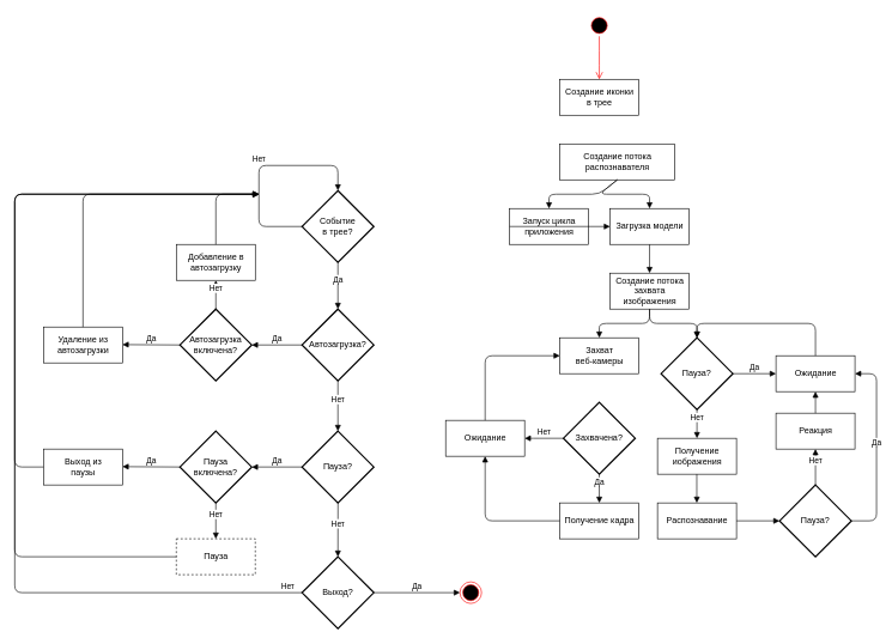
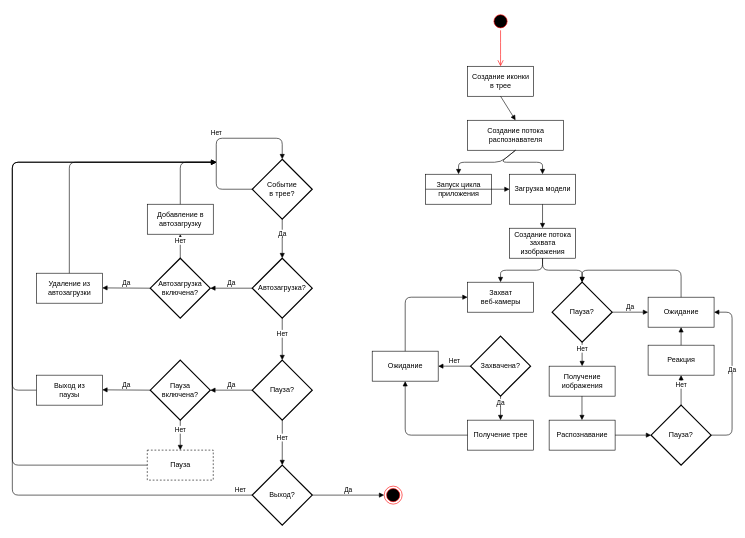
  <mxCell id="0" />
  <mxCell id="1" parent="0" />
  <mxCell id="2" value="" style="ellipse;html=1;shape=startState;fillColor=#000000;strokeColor=#ff0000;" parent="1" vertex="1"><mxGeometry x="819" y="20" width="30" height="30" as="geometry" /></mxCell>
  <mxCell id="3" value="" style="edgeStyle=orthogonalEdgeStyle;html=1;verticalAlign=bottom;endArrow=open;endSize=8;strokeColor=#ff0000;" parent="1" source="2" edge="1"><mxGeometry relative="1" as="geometry"><mxPoint x="834" y="110" as="targetPoint" /></mxGeometry></mxCell>
  <mxCell id="4" value="Создание иконки&lt;br&gt;в трее" style="html=1;" parent="1" vertex="1"><mxGeometry x="779" y="110" width="110" height="50" as="geometry" /></mxCell>
  <mxCell id="5" value="Создание потока&lt;br&gt;распознавателя" style="html=1;" parent="1" vertex="1"><mxGeometry x="779" y="200" width="160" height="50" as="geometry" /></mxCell>
+ <mxCell id="6" value="&lt;br&gt;" style="html=1;verticalAlign=bottom;endArrow=block;exitX=0.5;exitY=1;exitDx=0;exitDy=0;entryX=0.5;entryY=0;entryDx=0;entryDy=0;" parent="1" source="4" target="5" edge="1"><mxGeometry width="80" relative="1" as="geometry"><mxPoint x="834" y="180" as="sourcePoint" /><mxPoint x="914" y="180" as="targetPoint" /></mxGeometry></mxCell>
  <mxCell id="7" value="Запуск цикла&lt;br&gt;приложения" style="html=1;" parent="1" vertex="1"><mxGeometry x="709" y="290" width="110" height="50" as="geometry" /></mxCell>
  <mxCell id="8" value="Загрузка модели" style="html=1;" parent="1" vertex="1"><mxGeometry x="849" y="290" width="110" height="50" as="geometry" /></mxCell>
  <mxCell id="9" value="Создание потока&lt;br&gt;захвата&lt;br&gt;изображения" style="html=1;" parent="1" vertex="1"><mxGeometry x="849" y="380" width="110" height="50" as="geometry" /></mxCell>
  <mxCell id="10" value="Захват&lt;br&gt;веб-камеры" style="html=1;" parent="1" vertex="1"><mxGeometry x="779" y="470" width="110" height="50" as="geometry" /></mxCell>
  <mxCell id="11" value="Захвачена?" style="strokeWidth=2;html=1;shape=mxgraph.flowchart.decision;whiteSpace=wrap;" parent="1" vertex="1"><mxGeometry x="784" y="560" width="100" height="100" as="geometry" /></mxCell>
  <mxCell id="12" value="" style="html=1;verticalAlign=bottom;endArrow=block;entryX=0.5;entryY=0;entryDx=0;entryDy=0;exitX=0.5;exitY=1;exitDx=0;exitDy=0;" parent="1" source="5" target="7" edge="1"><mxGeometry width="80" relative="1" as="geometry"><mxPoint x="790" y="250" as="sourcePoint" /><mxPoint x="870" y="250" as="targetPoint" /><Array as="points"><mxPoint x="834" y="270" /><mxPoint x="764" y="270" /></Array></mxGeometry></mxCell>
  <mxCell id="13" value="" style="html=1;verticalAlign=bottom;endArrow=block;entryX=0.5;entryY=0;entryDx=0;entryDy=0;exitX=0.5;exitY=1;exitDx=0;exitDy=0;" parent="1" source="5" target="8" edge="1"><mxGeometry width="80" relative="1" as="geometry"><mxPoint x="844" y="260" as="sourcePoint" /><mxPoint x="774" y="300" as="targetPoint" /><Array as="points"><mxPoint x="834" y="270" /><mxPoint x="904" y="270" /></Array></mxGeometry></mxCell>
  <mxCell id="14" value="" style="html=1;verticalAlign=bottom;endArrow=block;exitX=0.5;exitY=1;exitDx=0;exitDy=0;entryX=0.5;entryY=0;entryDx=0;entryDy=0;" parent="1" source="8" target="9" edge="1"><mxGeometry width="80" relative="1" as="geometry"><mxPoint x="790" y="390" as="sourcePoint" /><mxPoint x="870" y="390" as="targetPoint" /></mxGeometry></mxCell>
  <mxCell id="15" value="" style="html=1;verticalAlign=bottom;endArrow=block;entryX=0.5;entryY=0;entryDx=0;entryDy=0;exitX=0.5;exitY=1;exitDx=0;exitDy=0;" parent="1" edge="1"><mxGeometry width="80" relative="1" as="geometry"><mxPoint x="904" y="430" as="sourcePoint" /><mxPoint x="834" y="470" as="targetPoint" /><Array as="points"><mxPoint x="904" y="450" /><mxPoint x="834" y="450" /></Array></mxGeometry></mxCell>
  <mxCell id="16" value="Нет" style="html=1;verticalAlign=bottom;endArrow=block;exitX=0;exitY=0.5;exitDx=0;exitDy=0;exitPerimeter=0;entryX=1;entryY=0.5;entryDx=0;entryDy=0;" parent="1" source="11" target="17" edge="1"><mxGeometry width="80" relative="1" as="geometry"><mxPoint x="790" y="540" as="sourcePoint" /><mxPoint x="740" y="490" as="targetPoint" /><Array as="points"><mxPoint x="740" y="610" /></Array></mxGeometry></mxCell>
  <mxCell id="17" value="Ожидание" style="html=1;" parent="1" vertex="1"><mxGeometry x="620" y="585" width="110" height="50" as="geometry" /></mxCell>
  <mxCell id="18" value="" style="html=1;verticalAlign=bottom;endArrow=block;exitX=0.5;exitY=0;exitDx=0;exitDy=0;entryX=0;entryY=0.5;entryDx=0;entryDy=0;" parent="1" source="17" target="10" edge="1"><mxGeometry width="80" relative="1" as="geometry"><mxPoint x="790" y="540" as="sourcePoint" /><mxPoint x="870" y="540" as="targetPoint" /><Array as="points"><mxPoint x="675" y="495" /></Array></mxGeometry></mxCell>
  <mxCell id="19" value="Да" style="html=1;verticalAlign=bottom;endArrow=block;exitX=0.5;exitY=1;exitDx=0;exitDy=0;exitPerimeter=0;entryX=0.5;entryY=0;entryDx=0;entryDy=0;" parent="1" source="11" target="20" edge="1"><mxGeometry width="80" relative="1" as="geometry"><mxPoint x="943" y="630" as="sourcePoint" /><mxPoint x="889" y="630" as="targetPoint" /><Array as="points" /></mxGeometry></mxCell>
- <mxCell id="20" value="Получение кадра" style="html=1;" parent="1" vertex="1"><mxGeometry x="779" y="700" width="110" height="50" as="geometry" /></mxCell>
+ <mxCell id="20" value="Получение трее" style="html=1;" parent="1" vertex="1"><mxGeometry x="779" y="700" width="110" height="50" as="geometry" /></mxCell>
  <mxCell id="21" value="" style="html=1;verticalAlign=bottom;endArrow=block;exitX=0;exitY=0.5;exitDx=0;exitDy=0;entryX=0.5;entryY=1;entryDx=0;entryDy=0;" parent="1" source="20" target="17" edge="1"><mxGeometry width="80" relative="1" as="geometry"><mxPoint x="754" y="724.76" as="sourcePoint" /><mxPoint x="700" y="724.76" as="targetPoint" /><Array as="points"><mxPoint x="675" y="725" /></Array></mxGeometry></mxCell>
  <mxCell id="22" value="Пауза?" style="strokeWidth=2;html=1;shape=mxgraph.flowchart.decision;whiteSpace=wrap;" parent="1" vertex="1"><mxGeometry x="920" y="470" width="100" height="100" as="geometry" /></mxCell>
  <mxCell id="23" value="" style="html=1;verticalAlign=bottom;endArrow=block;entryX=0.5;entryY=0;entryDx=0;entryDy=0;exitX=0.5;exitY=1;exitDx=0;exitDy=0;entryPerimeter=0;" parent="1" source="9" target="22" edge="1"><mxGeometry width="80" relative="1" as="geometry"><mxPoint x="910" y="440" as="sourcePoint" /><mxPoint x="980" y="480" as="targetPoint" /><Array as="points"><mxPoint x="904" y="450" /><mxPoint x="970" y="450" /></Array></mxGeometry></mxCell>
  <mxCell id="24" value="Ожидание" style="html=1;" parent="1" vertex="1"><mxGeometry x="1080" y="495" width="110" height="50" as="geometry" /></mxCell>
  <mxCell id="25" value="Да" style="html=1;verticalAlign=bottom;endArrow=block;exitX=1;exitY=0.5;exitDx=0;exitDy=0;exitPerimeter=0;entryX=0;entryY=0.5;entryDx=0;entryDy=0;" parent="1" source="22" target="24" edge="1"><mxGeometry width="80" relative="1" as="geometry"><mxPoint x="844" y="670" as="sourcePoint" /><mxPoint x="844" y="710" as="targetPoint" /><Array as="points" /></mxGeometry></mxCell>
  <mxCell id="26" value="" style="html=1;verticalAlign=bottom;endArrow=block;exitX=0.5;exitY=0;exitDx=0;exitDy=0;entryX=0.5;entryY=0;entryDx=0;entryDy=0;entryPerimeter=0;" parent="1" source="24" target="22" edge="1"><mxGeometry width="80" relative="1" as="geometry"><mxPoint x="1040" y="440" as="sourcePoint" /><mxPoint x="1120" y="440" as="targetPoint" /><Array as="points"><mxPoint x="1135" y="450" /><mxPoint x="970" y="450" /></Array></mxGeometry></mxCell>
  <mxCell id="27" value="Нет" style="html=1;verticalAlign=bottom;endArrow=block;exitX=0.5;exitY=1;exitDx=0;exitDy=0;exitPerimeter=0;" parent="1" source="22" edge="1"><mxGeometry width="80" relative="1" as="geometry"><mxPoint x="969.76" y="590" as="sourcePoint" /><mxPoint x="970" y="610" as="targetPoint" /><Array as="points" /></mxGeometry></mxCell>
  <mxCell id="28" value="Получение&lt;br&gt;иображения" style="html=1;" parent="1" vertex="1"><mxGeometry x="915" y="610" width="110" height="50" as="geometry" /></mxCell>
  <mxCell id="29" value="Распознавание" style="html=1;" parent="1" vertex="1"><mxGeometry x="915" y="700" width="110" height="50" as="geometry" /></mxCell>
  <mxCell id="30" value="" style="html=1;verticalAlign=bottom;endArrow=block;exitX=0.5;exitY=1;exitDx=0;exitDy=0;exitPerimeter=0;" parent="1" edge="1"><mxGeometry width="80" relative="1" as="geometry"><mxPoint x="969.76" y="660" as="sourcePoint" /><mxPoint x="969.76" y="700" as="targetPoint" /><Array as="points" /></mxGeometry></mxCell>
  <mxCell id="31" value="Реакция" style="html=1;" parent="1" vertex="1"><mxGeometry x="1080" y="575" width="110" height="50" as="geometry" /></mxCell>
  <mxCell id="32" value="" style="html=1;verticalAlign=bottom;endArrow=block;exitX=1;exitY=0.5;exitDx=0;exitDy=0;entryX=0;entryY=0.5;entryDx=0;entryDy=0;entryPerimeter=0;" parent="1" source="29" target="34" edge="1"><mxGeometry width="80" relative="1" as="geometry"><mxPoint x="1020" y="680" as="sourcePoint" /><mxPoint x="1060" y="740" as="targetPoint" /></mxGeometry></mxCell>
  <mxCell id="33" value="" style="html=1;verticalAlign=bottom;endArrow=block;exitX=0.5;exitY=0;exitDx=0;exitDy=0;entryX=0.5;entryY=1;entryDx=0;entryDy=0;" parent="1" source="31" target="24" edge="1"><mxGeometry width="80" relative="1" as="geometry"><mxPoint x="1110" y="620" as="sourcePoint" /><mxPoint x="1190" y="620" as="targetPoint" /></mxGeometry></mxCell>
  <mxCell id="34" value="Пауза?" style="strokeWidth=2;html=1;shape=mxgraph.flowchart.decision;whiteSpace=wrap;" parent="1" vertex="1"><mxGeometry x="1085" y="675" width="100" height="100" as="geometry" /></mxCell>
  <mxCell id="35" value="Нет" style="html=1;verticalAlign=bottom;endArrow=block;exitX=0.5;exitY=0;exitDx=0;exitDy=0;exitPerimeter=0;entryX=0.5;entryY=1;entryDx=0;entryDy=0;" parent="1" source="34" target="31" edge="1"><mxGeometry width="80" relative="1" as="geometry"><mxPoint x="1079.52" y="640" as="sourcePoint" /><mxPoint x="1079.52" y="680" as="targetPoint" /><Array as="points" /></mxGeometry></mxCell>
  <mxCell id="36" value="Да" style="html=1;verticalAlign=bottom;endArrow=block;exitX=1;exitY=0.5;exitDx=0;exitDy=0;exitPerimeter=0;entryX=1;entryY=0.5;entryDx=0;entryDy=0;" parent="1" source="34" target="24" edge="1"><mxGeometry width="80" relative="1" as="geometry"><mxPoint x="1200" y="724.76" as="sourcePoint" /><mxPoint x="1220" y="510" as="targetPoint" /><Array as="points"><mxPoint x="1220" y="725" /><mxPoint x="1220" y="520" /></Array></mxGeometry></mxCell>
  <mxCell id="37" value="" style="html=1;verticalAlign=bottom;endArrow=block;exitX=0;exitY=0.5;exitDx=0;exitDy=0;" edge="1" parent="1" source="7" target="8"><mxGeometry width="80" relative="1" as="geometry"><mxPoint x="610" y="390" as="sourcePoint" /><mxPoint x="550" y="315" as="targetPoint" /></mxGeometry></mxCell>
  <mxCell id="38" value="Событие&lt;br&gt;в трее?" style="strokeWidth=2;html=1;shape=mxgraph.flowchart.decision;whiteSpace=wrap;" vertex="1" parent="1"><mxGeometry y="265" width="100" height="100" as="geometry" x="420" /></mxCell>
  <mxCell id="39" value="Нет" style="html=1;verticalAlign=bottom;endArrow=block;exitX=0;exitY=0.5;exitDx=0;exitDy=0;exitPerimeter=0;entryX=0.5;entryY=0;entryDx=0;entryDy=0;entryPerimeter=0;" edge="1" parent="1" source="38" target="38"><mxGeometry width="80" relative="1" as="geometry"><mxPoint x="310" y="370" as="sourcePoint" /><mxPoint x="510" y="230" as="targetPoint" /><Array as="points"><mxPoint x="360" y="315" /><mxPoint x="360" y="230" /><mxPoint x="470" y="230" /></Array></mxGeometry></mxCell>
  <mxCell id="40" value="Да" style="html=1;verticalAlign=bottom;endArrow=block;exitX=0.5;exitY=1;exitDx=0;exitDy=0;exitPerimeter=0;entryX=0.5;entryY=0;entryDx=0;entryDy=0;entryPerimeter=0;" edge="1" parent="1" source="38" target="41"><mxGeometry width="80" relative="1" as="geometry"><mxPoint x="460" y="400" as="sourcePoint" /><mxPoint x="470" y="420" as="targetPoint" /></mxGeometry></mxCell>
  <mxCell id="41" value="Автозагрузка?" style="strokeWidth=2;html=1;shape=mxgraph.flowchart.decision;whiteSpace=wrap;" vertex="1" parent="1"><mxGeometry y="430" width="100" height="100" as="geometry" x="420" /></mxCell>
  <mxCell id="42" value="Да" style="html=1;verticalAlign=bottom;endArrow=block;exitX=0;exitY=0.5;exitDx=0;exitDy=0;exitPerimeter=0;entryX=1;entryY=0.5;entryDx=0;entryDy=0;entryPerimeter=0;" edge="1" parent="1" source="41" target="43"><mxGeometry width="80" relative="1" as="geometry"><mxPoint x="370" y="480" as="sourcePoint" /><mxPoint x="360" y="480" as="targetPoint" /></mxGeometry></mxCell>
  <mxCell id="43" value="Автозагрузка&lt;br&gt;включена?" style="strokeWidth=2;html=1;shape=mxgraph.flowchart.decision;whiteSpace=wrap;" vertex="1" parent="1"><mxGeometry x="250" y="430" width="100" height="100" as="geometry" /></mxCell>
  <mxCell id="44" value="Да" style="html=1;verticalAlign=bottom;endArrow=block;exitX=0;exitY=0.5;exitDx=0;exitDy=0;exitPerimeter=0;entryX=1;entryY=0.5;entryDx=0;entryDy=0;entryPerimeter=0;" edge="1" parent="1" source="43"><mxGeometry width="80" relative="1" as="geometry"><mxPoint x="240" y="479.5" as="sourcePoint" /><mxPoint x="170" y="479.5" as="targetPoint" /></mxGeometry></mxCell>
  <mxCell id="45" value="Удаление из&lt;br&gt;автозагрузки" style="html=1;" vertex="1" parent="1"><mxGeometry x="60" y="455" width="110" height="50" as="geometry" /></mxCell>
  <mxCell id="46" value="Нет" style="html=1;verticalAlign=bottom;endArrow=block;exitX=0.5;exitY=0;exitDx=0;exitDy=0;exitPerimeter=0;" edge="1" parent="1" source="43"><mxGeometry width="80" relative="1" as="geometry"><mxPoint x="280" y="400.5" as="sourcePoint" /><mxPoint x="300" y="390" as="targetPoint" /></mxGeometry></mxCell>
  <mxCell id="47" value="Добавление в&lt;br&gt;автозагрузку" style="html=1;" vertex="1" parent="1"><mxGeometry x="245" y="340" width="110" height="50" as="geometry" /></mxCell>
  <mxCell id="48" value="" style="html=1;verticalAlign=bottom;endArrow=block;exitX=0.5;exitY=0;exitDx=0;exitDy=0;" edge="1" parent="1" source="45"><mxGeometry width="80" relative="1" as="geometry"><mxPoint x="80" y="404.58" as="sourcePoint" /><mxPoint x="360" y="270" as="targetPoint" /><Array as="points"><mxPoint x="115" y="270" /></Array></mxGeometry></mxCell>
  <mxCell id="49" value="" style="html=1;verticalAlign=bottom;endArrow=block;exitX=0.5;exitY=0;exitDx=0;exitDy=0;" edge="1" parent="1" source="47"><mxGeometry width="80" relative="1" as="geometry"><mxPoint x="290" y="320" as="sourcePoint" /><mxPoint x="360" y="270" as="targetPoint" /><Array as="points"><mxPoint x="300" y="270" /></Array></mxGeometry></mxCell>
  <mxCell id="50" value="Нет" style="html=1;verticalAlign=bottom;endArrow=block;exitX=0.5;exitY=1;exitDx=0;exitDy=0;exitPerimeter=0;entryX=0.5;entryY=0;entryDx=0;entryDy=0;entryPerimeter=0;" edge="1" parent="1" source="41" target="51"><mxGeometry width="80" relative="1" as="geometry"><mxPoint x="469.58" y="530" as="sourcePoint" /><mxPoint x="469.58" y="595" as="targetPoint" /></mxGeometry></mxCell>
  <mxCell id="51" value="Пауза?" style="strokeWidth=2;html=1;shape=mxgraph.flowchart.decision;whiteSpace=wrap;" vertex="1" parent="1"><mxGeometry y="600" width="100" height="100" as="geometry" x="420" /></mxCell>
  <mxCell id="52" value="Нет" style="html=1;verticalAlign=bottom;endArrow=block;exitX=0.501;exitY=1;exitDx=0;exitDy=0;exitPerimeter=0;entryX=0.5;entryY=0;entryDx=0;entryDy=0;entryPerimeter=0;" edge="1" parent="1" source="51" target="53"><mxGeometry width="80" relative="1" as="geometry"><mxPoint x="469.66" y="705" as="sourcePoint" /><mxPoint x="470.08" y="775" as="targetPoint" /></mxGeometry></mxCell>
  <mxCell id="53" value="Выход?" style="strokeWidth=2;html=1;shape=mxgraph.flowchart.decision;whiteSpace=wrap;" vertex="1" parent="1"><mxGeometry y="775" width="100" height="100" as="geometry" x="420" /></mxCell>
  <mxCell id="54" value="Да" style="html=1;verticalAlign=bottom;endArrow=block;exitX=1;exitY=0.5;exitDx=0;exitDy=0;exitPerimeter=0;entryX=0;entryY=0.5;entryDx=0;entryDy=0;" edge="1" parent="1" source="53" target="55"><mxGeometry width="80" relative="1" as="geometry"><mxPoint x="469.76" y="875" as="sourcePoint" /><mxPoint x="469.66" y="950" as="targetPoint" /></mxGeometry></mxCell>
  <mxCell id="55" value="" style="ellipse;html=1;shape=endState;fillColor=#000000;strokeColor=#ff0000;" vertex="1" parent="1"><mxGeometry x="640" y="810" width="30" height="30" as="geometry" /></mxCell>
  <mxCell id="56" value="Да" style="html=1;verticalAlign=bottom;endArrow=block;exitX=0;exitY=0.5;exitDx=0;exitDy=0;exitPerimeter=0;entryX=1;entryY=0.5;entryDx=0;entryDy=0;entryPerimeter=0;" edge="1" parent="1" target="57" source="51"><mxGeometry width="80" relative="1" as="geometry"><mxPoint y="650" as="sourcePoint" x="420" /><mxPoint x="360" y="650" as="targetPoint" /></mxGeometry></mxCell>
  <mxCell id="57" value="Пауза&lt;br&gt;включена?" style="strokeWidth=2;html=1;shape=mxgraph.flowchart.decision;whiteSpace=wrap;" vertex="1" parent="1"><mxGeometry x="250" y="600" width="100" height="100" as="geometry" /></mxCell>
  <mxCell id="58" value="Да" style="html=1;verticalAlign=bottom;endArrow=block;exitX=0;exitY=0.5;exitDx=0;exitDy=0;exitPerimeter=0;entryX=1;entryY=0.5;entryDx=0;entryDy=0;entryPerimeter=0;" edge="1" parent="1" source="57"><mxGeometry width="80" relative="1" as="geometry"><mxPoint x="240" y="649.5" as="sourcePoint" /><mxPoint x="170" y="649.5" as="targetPoint" /></mxGeometry></mxCell>
  <mxCell id="59" value="Выход из&lt;br&gt;паузы" style="html=1;" vertex="1" parent="1"><mxGeometry x="60" y="625" width="110" height="50" as="geometry" /></mxCell>
  <mxCell id="60" value="Пауза" style="html=1;dashed=1;" vertex="1" parent="1"><mxGeometry x="245" y="750" width="110" height="50" as="geometry" /></mxCell>
  <mxCell id="61" value="Нет" style="html=1;verticalAlign=bottom;endArrow=block;exitX=0.5;exitY=1;exitDx=0;exitDy=0;exitPerimeter=0;entryX=0.5;entryY=0;entryDx=0;entryDy=0;" edge="1" parent="1" source="57" target="60"><mxGeometry width="80" relative="1" as="geometry"><mxPoint x="349.43" y="720" as="sourcePoint" /><mxPoint x="349.43" y="680" as="targetPoint" /></mxGeometry></mxCell>
  <mxCell id="62" value="" style="html=1;verticalAlign=bottom;endArrow=block;exitX=0;exitY=0.5;exitDx=0;exitDy=0;" edge="1" parent="1" source="59"><mxGeometry width="80" relative="1" as="geometry"><mxPoint x="-60" y="600" as="sourcePoint" /><mxPoint x="360" y="270" as="targetPoint" /><Array as="points"><mxPoint x="20" y="650" /><mxPoint x="20" y="270" /></Array></mxGeometry></mxCell>
  <mxCell id="63" value="" style="html=1;verticalAlign=bottom;endArrow=block;exitX=0;exitY=0.5;exitDx=0;exitDy=0;" edge="1" parent="1" source="60"><mxGeometry width="80" relative="1" as="geometry"><mxPoint x="120" y="710" as="sourcePoint" /><mxPoint x="360" y="270" as="targetPoint" /><Array as="points"><mxPoint x="20" y="775" /><mxPoint x="20" y="270" /></Array></mxGeometry></mxCell>
  <mxCell id="64" value="Нет" style="html=1;verticalAlign=bottom;endArrow=block;exitX=0;exitY=0.5;exitDx=0;exitDy=0;exitPerimeter=0;" edge="1" parent="1" source="53"><mxGeometry x="-0.969" width="80" relative="1" as="geometry"><mxPoint x="340" y="890" as="sourcePoint" /><mxPoint x="360" y="270" as="targetPoint" /><Array as="points"><mxPoint x="20" y="825" /><mxPoint x="20" y="270" /></Array><mxPoint as="offset" /></mxGeometry></mxCell>
